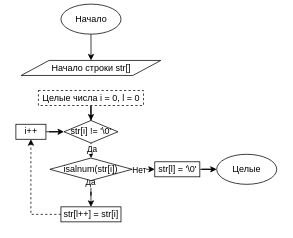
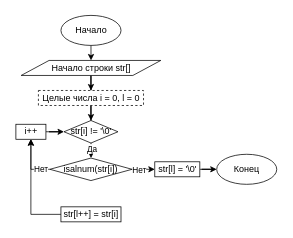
  <mxCell id="0" />
  <mxCell id="1" parent="0" />
  <mxCell id="2" style="edgeStyle=orthogonalEdgeStyle;rounded=0;orthogonalLoop=1;jettySize=auto;html=1;entryX=0.5;entryY=0;entryDx=0;entryDy=0;" edge="1" parent="1" source="3"><mxGeometry relative="1" as="geometry"><mxPoint x="120.575" y="80" as="targetPoint" /></mxGeometry></mxCell>
- <mxCell id="3" value="Начало" style="ellipse;whiteSpace=wrap;html=1;" vertex="1" parent="1"><mxGeometry x="80.55" y="5" width="80" height="40" as="geometry" /></mxCell>
- <mxCell id="4" value="Целые" style="ellipse;whiteSpace=wrap;html=1;" vertex="1" parent="1"><mxGeometry x="288" y="205" width="80" height="40" as="geometry" /></mxCell>
+ <mxCell id="3" value="Начало" style="ellipse;whiteSpace=wrap;html=1;" vertex="1" parent="1"><mxGeometry x="80.55" y="20" width="80" height="40" as="geometry" /></mxCell>
+ <mxCell id="4" value="Конец" style="ellipse;whiteSpace=wrap;html=1;" vertex="1" parent="1"><mxGeometry x="288" y="205" width="80" height="40" as="geometry" /></mxCell>
+ <mxCell id="5" style="edgeStyle=orthogonalEdgeStyle;rounded=0;orthogonalLoop=1;jettySize=auto;html=1;entryX=0.5;entryY=0;entryDx=0;entryDy=0;" edge="1" parent="1" source="6" target="11"><mxGeometry relative="1" as="geometry" /></mxCell>
  <mxCell id="6" value="Начало строки str[]" style="shape=parallelogram;perimeter=parallelogramPerimeter;whiteSpace=wrap;html=1;" vertex="1" parent="1"><mxGeometry x="27.54" y="80" width="186.01" height="20" as="geometry" /></mxCell>
  <mxCell id="7" style="edgeStyle=orthogonalEdgeStyle;rounded=0;orthogonalLoop=1;jettySize=auto;html=1;entryX=0.5;entryY=0;entryDx=0;entryDy=0;" edge="1" parent="1" source="9" target="17"><mxGeometry relative="1" as="geometry" /></mxCell>
  <mxCell id="8" value="Да" style="edgeLabel;html=1;align=center;verticalAlign=middle;resizable=0;points=[];" vertex="1" connectable="0" parent="7"><mxGeometry x="-0.491" y="1" relative="1" as="geometry"><mxPoint y="3" as="offset" /></mxGeometry></mxCell>
  <mxCell id="9" value="str[i] != '\0'" style="rhombus;whiteSpace=wrap;html=1;" vertex="1" parent="1"><mxGeometry x="84.61" y="160" width="71.87" height="30" as="geometry" /></mxCell>
  <mxCell id="10" style="edgeStyle=orthogonalEdgeStyle;rounded=0;orthogonalLoop=1;jettySize=auto;html=1;entryX=0.5;entryY=0;entryDx=0;entryDy=0;" edge="1" parent="1" source="11" target="9"><mxGeometry relative="1" as="geometry" /></mxCell>
  <mxCell id="11" value="Целые числа&amp;nbsp;i = 0, l = 0" style="rounded=0;whiteSpace=wrap;html=1;dashed=1;" vertex="1" parent="1"><mxGeometry x="50.54" y="120" width="140" height="20" as="geometry" /></mxCell>
- <mxCell id="13" style="edgeStyle=orthogonalEdgeStyle;rounded=0;orthogonalLoop=1;jettySize=auto;html=1;entryX=0.5;entryY=0;entryDx=0;entryDy=0;" edge="1" parent="1" source="17" target="21"><mxGeometry relative="1" as="geometry" /></mxCell>
- <mxCell id="14" value="Да" style="edgeLabel;html=1;align=center;verticalAlign=middle;resizable=0;points=[];" vertex="1" connectable="0" parent="13"><mxGeometry x="-0.888" y="-1" relative="1" as="geometry"><mxPoint as="offset" /></mxGeometry></mxCell>
+ <mxCell id="12" value="Нет" style="edgeStyle=orthogonalEdgeStyle;rounded=0;orthogonalLoop=1;jettySize=auto;html=1;entryX=0.5;entryY=1;entryDx=0;entryDy=0;" edge="1" parent="1" source="17" target="19"><mxGeometry x="-0.638" relative="1" as="geometry"><mxPoint as="offset" /></mxGeometry></mxCell>
  <mxCell id="15" style="edgeStyle=orthogonalEdgeStyle;rounded=0;orthogonalLoop=1;jettySize=auto;html=1;entryX=0;entryY=0.5;entryDx=0;entryDy=0;" edge="1" parent="1" source="17" target="23"><mxGeometry relative="1" as="geometry" /></mxCell>
  <mxCell id="16" value="Нет" style="edgeLabel;html=1;align=center;verticalAlign=middle;resizable=0;points=[];" vertex="1" connectable="0" parent="15"><mxGeometry x="-0.928" y="1" relative="1" as="geometry"><mxPoint x="7.02" y="1" as="offset" /></mxGeometry></mxCell>
  <mxCell id="17" value="isalnum(str[i])" style="rhombus;whiteSpace=wrap;html=1;" vertex="1" parent="1"><mxGeometry x="65.84" y="210" width="109.39" height="30" as="geometry" /></mxCell>
  <mxCell id="18" style="edgeStyle=orthogonalEdgeStyle;rounded=0;orthogonalLoop=1;jettySize=auto;html=1;entryX=0;entryY=0.5;entryDx=0;entryDy=0;" edge="1" parent="1" source="19" target="9"><mxGeometry relative="1" as="geometry" /></mxCell>
  <mxCell id="19" value="i++" style="rounded=0;whiteSpace=wrap;html=1;" vertex="1" parent="1"><mxGeometry x="20.54" y="165" width="40" height="20" as="geometry" /></mxCell>
- <mxCell id="20" style="edgeStyle=orthogonalEdgeStyle;rounded=0;orthogonalLoop=1;jettySize=auto;html=1;entryX=0.5;entryY=1;entryDx=0;entryDy=0;dashed=1;" edge="1" parent="1" source="21" target="19"><mxGeometry relative="1" as="geometry" /></mxCell>
+ <mxCell id="20" style="edgeStyle=orthogonalEdgeStyle;rounded=0;orthogonalLoop=1;jettySize=auto;html=1;entryX=0.5;entryY=1;entryDx=0;entryDy=0;" edge="1" parent="1" source="21" target="19"><mxGeometry relative="1" as="geometry" /></mxCell>
  <mxCell id="21" value="str[l++] = str[i]" style="rounded=0;whiteSpace=wrap;html=1;" vertex="1" parent="1"><mxGeometry x="80.53" y="275" width="80" height="20" as="geometry" /></mxCell>
  <mxCell id="22" style="edgeStyle=orthogonalEdgeStyle;rounded=0;orthogonalLoop=1;jettySize=auto;html=1;entryX=0;entryY=0.5;entryDx=0;entryDy=0;" edge="1" parent="1" source="23" target="4"><mxGeometry relative="1" as="geometry" /></mxCell>
  <mxCell id="23" value="str[l] = '\0'" style="rounded=0;whiteSpace=wrap;html=1;" vertex="1" parent="1"><mxGeometry x="205.54" y="215" width="60" height="20" as="geometry" /></mxCell>
